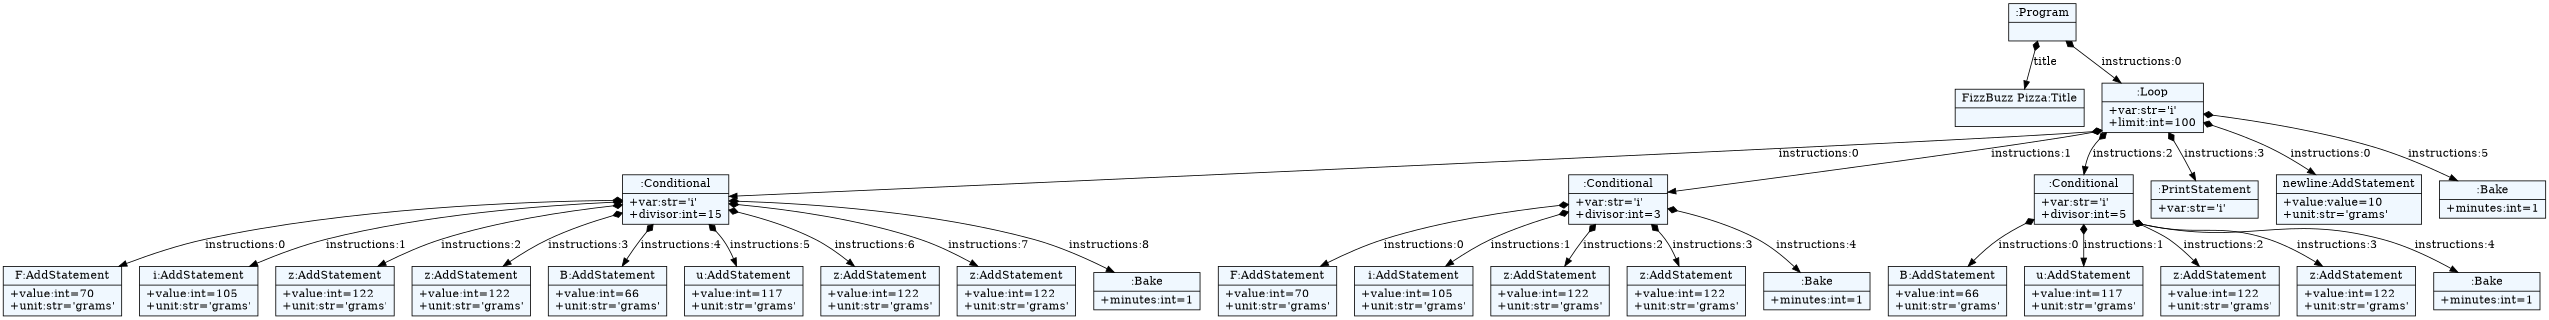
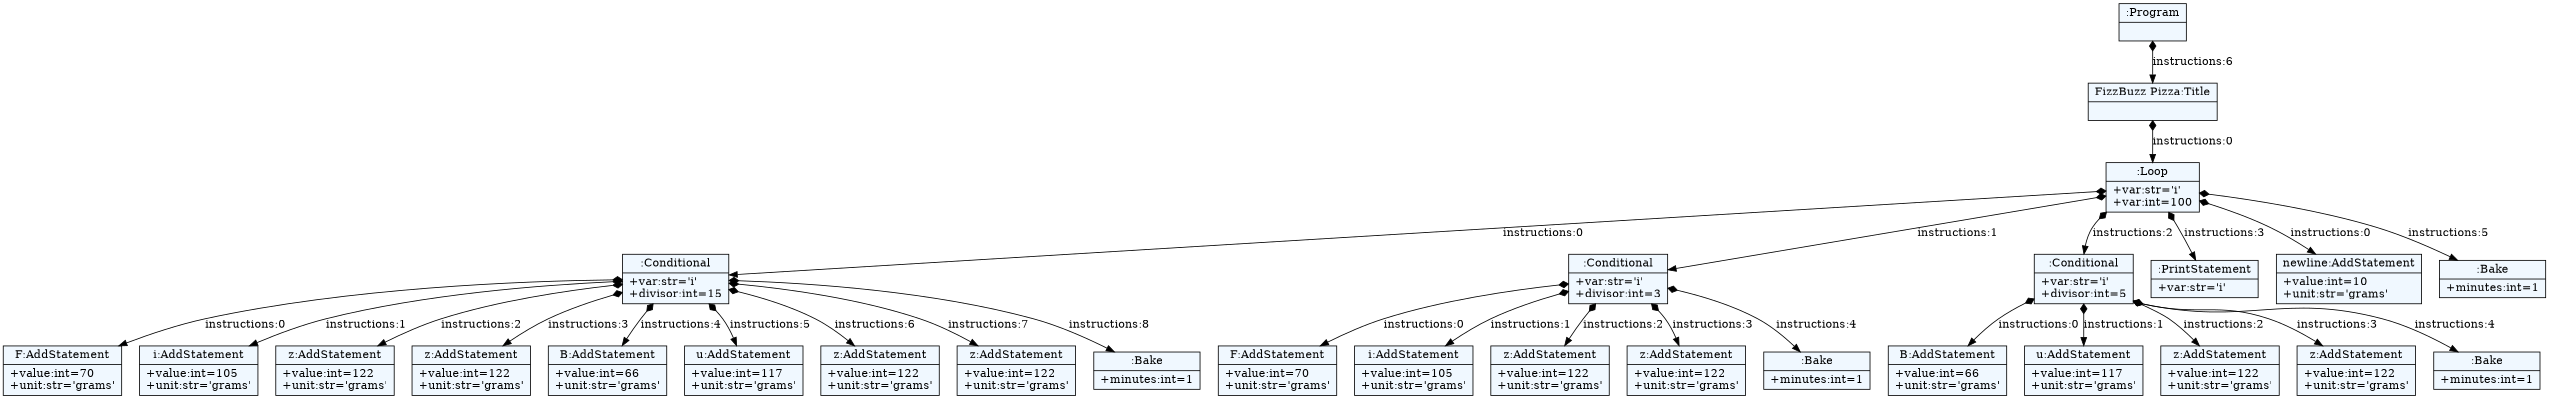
  digraph {
    fontname="Bitstream Vera Sans"
    fontsize=8
    nodesep=0.3
    node [fillcolor=aliceblue shape=record style=filled]
    edge [arrowtail=diamond dir=both]
    n1 [label="{:Program|}"]
    n2 [label="{FizzBuzz Pizza:Title|}"]
-   n3 [label="{:Loop|+var:str='i'\l+limit:int=100\l}"]
+   n3 [label="{:Loop|+var:str='i'\l+var:int=100\l}"]
    n4 [label="{:Conditional|+var:str='i'\l+divisor:int=15\l}"]
    n5 [label="{:Conditional|+var:str='i'\l+divisor:int=3\l}"]
    n6 [label="{:Conditional|+var:str='i'\l+divisor:int=5\l}"]
    n7 [label="{:PrintStatement|+var:str='i'\l}"]
-   n8 [label="{newline:AddStatement|+value:value=10\l+unit:str='grams'\l}"]
+   n8 [label="{newline:AddStatement|+value:int=10\l+unit:str='grams'\l}"]
    n9 [label="{:Bake|+minutes:int=1\l}"]
    n10 [label="{F:AddStatement|+value:int=70\l+unit:str='grams'\l}"]
    n11 [label="{i:AddStatement|+value:int=105\l+unit:str='grams'\l}"]
    n12 [label="{z:AddStatement|+value:int=122\l+unit:str='grams'\l}"]
    n13 [label="{z:AddStatement|+value:int=122\l+unit:str='grams'\l}"]
    n14 [label="{B:AddStatement|+value:int=66\l+unit:str='grams'\l}"]
    n15 [label="{u:AddStatement|+value:int=117\l+unit:str='grams'\l}"]
    n16 [label="{z:AddStatement|+value:int=122\l+unit:str='grams'\l}"]
    n17 [label="{z:AddStatement|+value:int=122\l+unit:str='grams'\l}"]
    n18 [label="{:Bake|+minutes:int=1\l}"]
    n19 [label="{F:AddStatement|+value:int=70\l+unit:str='grams'\l}"]
    n20 [label="{i:AddStatement|+value:int=105\l+unit:str='grams'\l}"]
    n21 [label="{z:AddStatement|+value:int=122\l+unit:str='grams'\l}"]
    n22 [label="{z:AddStatement|+value:int=122\l+unit:str='grams'\l}"]
    n23 [label="{:Bake|+minutes:int=1\l}"]
    n24 [label="{B:AddStatement|+value:int=66\l+unit:str='grams'\l}"]
    n25 [label="{u:AddStatement|+value:int=117\l+unit:str='grams'\l}"]
    n26 [label="{z:AddStatement|+value:int=122\l+unit:str='grams'\l}"]
    n27 [label="{z:AddStatement|+value:int=122\l+unit:str='grams'\l}"]
    n28 [label="{:Bake|+minutes:int=1\l}"]
-   n1 -> n2 [label=title]
-   n1 -> n3 [label="instructions:0"]
+   n1 -> n2 [label="instructions:6"]
+   n2 -> n3 [label="instructions:0"]
    n3 -> n4 [label="instructions:0"]
    n3 -> n5 [label="instructions:1"]
    n3 -> n6 [label="instructions:2"]
    n3 -> n7 [label="instructions:3"]
    n3 -> n8 [label="instructions:0"]
    n3 -> n9 [label="instructions:5"]
    n4 -> n10 [label="instructions:0"]
    n4 -> n11 [label="instructions:1"]
    n4 -> n12 [label="instructions:2"]
    n4 -> n13 [label="instructions:3"]
    n4 -> n14 [label="instructions:4"]
    n4 -> n15 [label="instructions:5"]
    n4 -> n16 [label="instructions:6"]
    n4 -> n17 [label="instructions:7"]
    n4 -> n18 [label="instructions:8"]
    n5 -> n19 [label="instructions:0"]
    n5 -> n20 [label="instructions:1"]
    n5 -> n21 [label="instructions:2"]
    n5 -> n22 [label="instructions:3"]
    n5 -> n23 [label="instructions:4"]
    n6 -> n24 [label="instructions:0"]
    n6 -> n25 [label="instructions:1"]
    n6 -> n26 [label="instructions:2"]
    n6 -> n27 [label="instructions:3"]
    n6 -> n28 [label="instructions:4"]
  }
